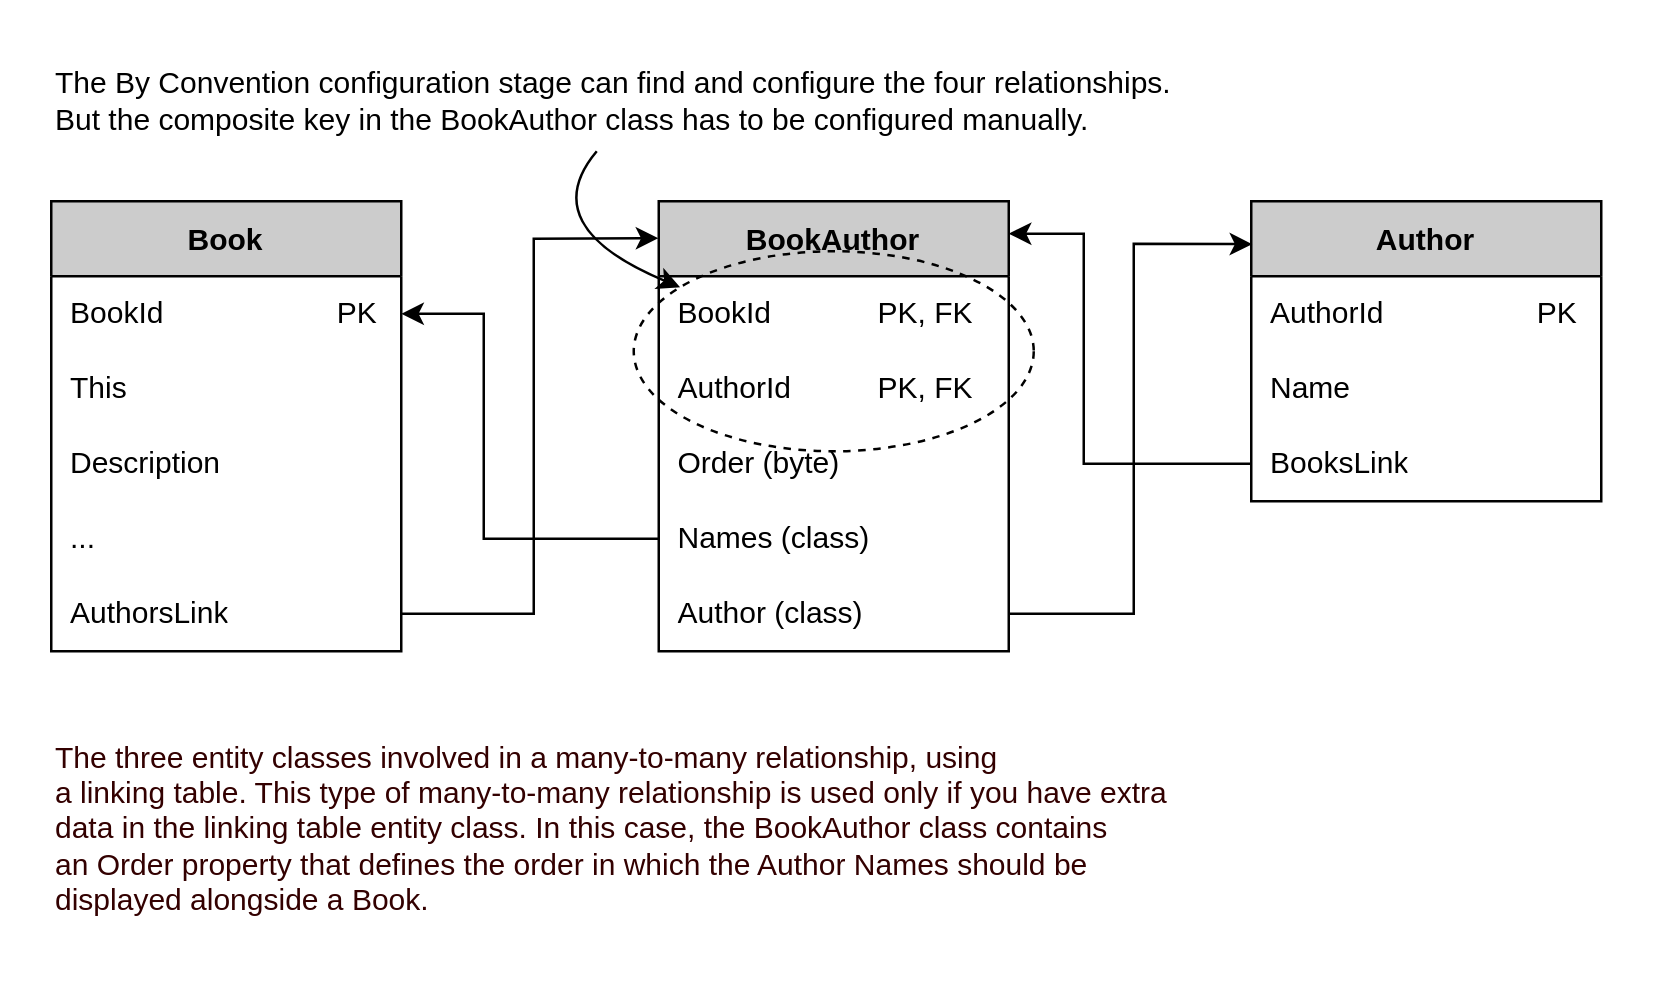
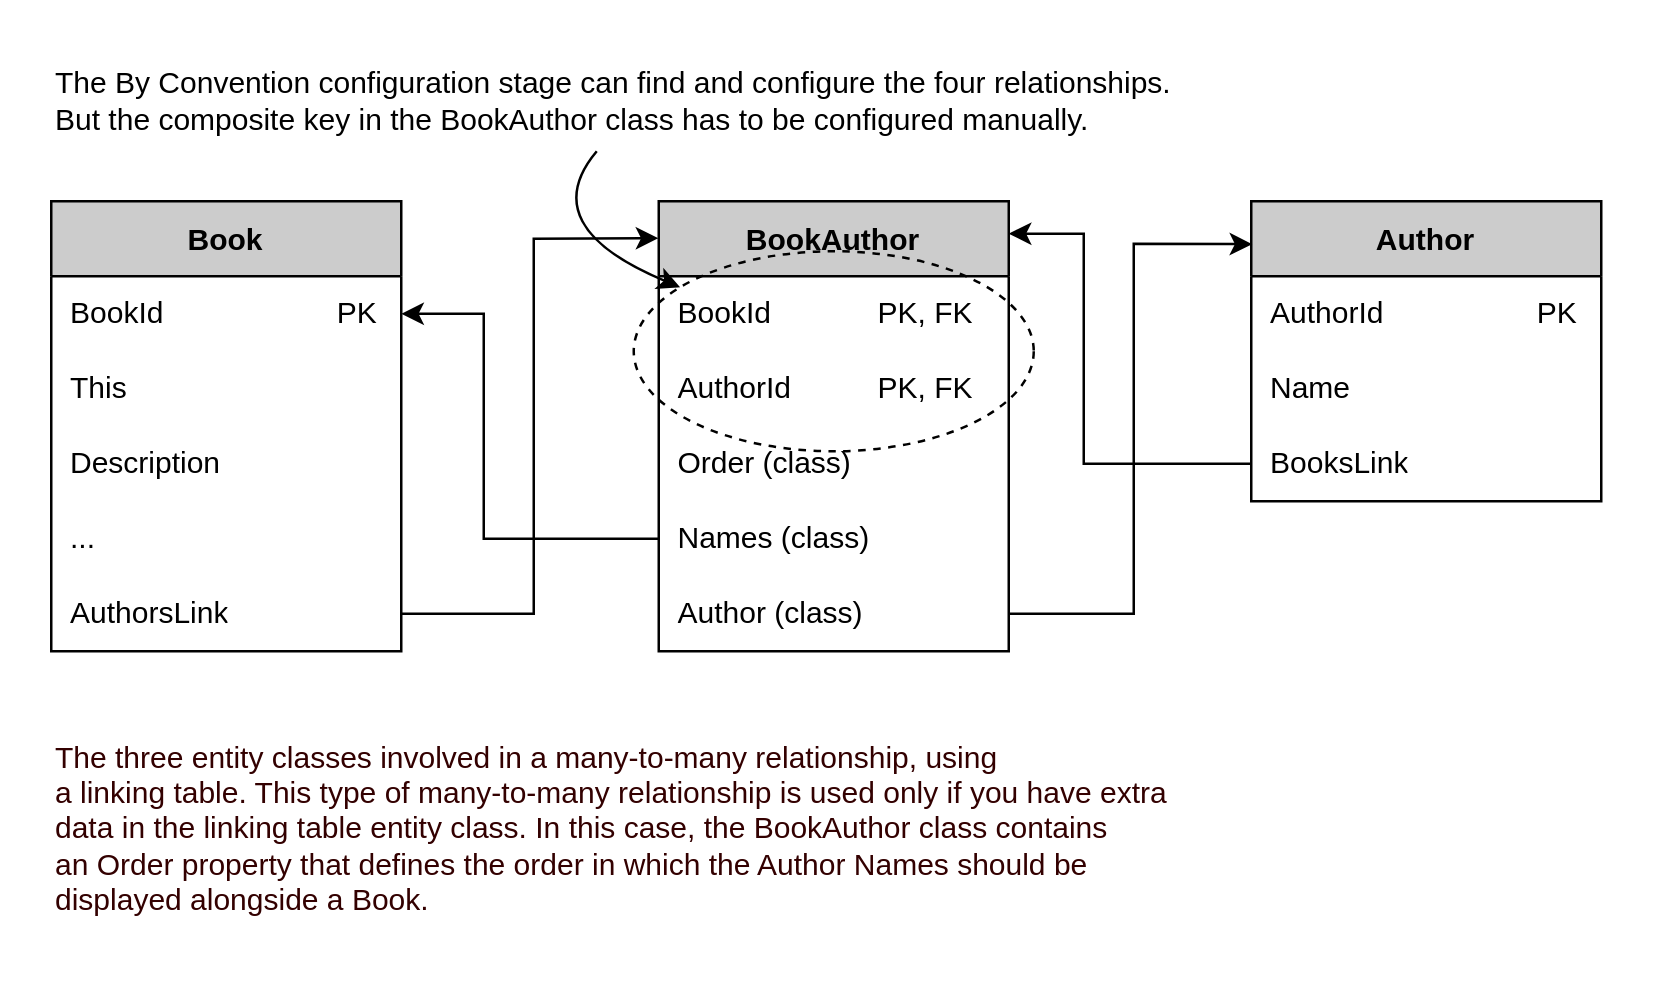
  <mxCell id="0" />
  <mxCell id="1" parent="0" />
  <mxCell id="2" value="The three entity classes involved in a many-to-many relationship, using&#10;a linking table. This type of many-to-many relationship is used only if you have extra&#10;data in the linking table entity class. In this case, the BookAuthor class contains&#10;an Order property that defines the order in which the Author Names should be&#10;displayed alongside a Book." style="text;html=1;align=left;verticalAlign=middle;resizable=0;points=[];autosize=1;strokeColor=none;fillColor=none;fontColor=#330000;" parent="1" vertex="1"><mxGeometry x="20" y="286" width="470" height="90" as="geometry" /></mxCell>
  <mxCell id="3" value="Book" style="shape=table;startSize=30;container=1;collapsible=0;childLayout=tableLayout;fixedRows=1;rowLines=0;fontStyle=1;fillColor=#CCCCCC;" vertex="1" parent="1"><mxGeometry x="20" y="80" width="140" height="180" as="geometry" /></mxCell>
  <mxCell id="4" value="" style="shape=tableRow;horizontal=0;startSize=0;swimlaneHead=0;swimlaneBody=0;top=0;left=0;bottom=0;right=0;collapsible=0;dropTarget=0;fillColor=none;points=[[0,0.5],[1,0.5]];portConstraint=eastwest;" vertex="1" parent="3"><mxGeometry y="30" width="140" height="30" as="geometry" /></mxCell>
  <mxCell id="5" value="BookId&lt;span style=&quot;white-space: pre;&quot;&gt;&#09;&lt;/span&gt;&lt;span style=&quot;white-space: pre;&quot;&gt;&#09;&lt;/span&gt;&lt;span style=&quot;white-space: pre;&quot;&gt;&#09;&lt;/span&gt;PK" style="shape=partialRectangle;connectable=0;fillColor=none;top=0;left=0;bottom=1;right=0;align=left;spacingLeft=6;overflow=hidden;strokeColor=none;perimeterSpacing=0;shadow=0;labelBorderColor=none;whiteSpace=wrap;html=1;labelBackgroundColor=none;fontStyle=0" vertex="1" parent="4"><mxGeometry width="140" height="30" as="geometry"><mxRectangle width="140" height="30" as="alternateBounds" /></mxGeometry></mxCell>
  <mxCell id="6" style="shape=tableRow;horizontal=0;startSize=0;swimlaneHead=0;swimlaneBody=0;top=0;left=0;bottom=0;right=0;collapsible=0;dropTarget=0;fillColor=none;points=[[0,0.5],[1,0.5]];portConstraint=eastwest;" vertex="1" parent="3"><mxGeometry y="60" width="140" height="30" as="geometry" /></mxCell>
  <mxCell id="7" value="This" style="shape=partialRectangle;html=1;whiteSpace=wrap;connectable=0;fillColor=none;top=0;left=0;bottom=0;right=0;align=left;spacingLeft=6;overflow=hidden;" vertex="1" parent="6"><mxGeometry width="140" height="30" as="geometry"><mxRectangle width="140" height="30" as="alternateBounds" /></mxGeometry></mxCell>
  <mxCell id="8" style="shape=tableRow;horizontal=0;startSize=0;swimlaneHead=0;swimlaneBody=0;top=0;left=0;bottom=0;right=0;collapsible=0;dropTarget=0;fillColor=none;points=[[0,0.5],[1,0.5]];portConstraint=eastwest;" vertex="1" parent="3"><mxGeometry y="90" width="140" height="30" as="geometry" /></mxCell>
  <mxCell id="9" value="Description" style="shape=partialRectangle;html=1;whiteSpace=wrap;connectable=0;fillColor=none;top=0;left=0;bottom=0;right=0;align=left;spacingLeft=6;overflow=hidden;" vertex="1" parent="8"><mxGeometry width="140" height="30" as="geometry"><mxRectangle width="140" height="30" as="alternateBounds" /></mxGeometry></mxCell>
  <mxCell id="10" style="shape=tableRow;horizontal=0;startSize=0;swimlaneHead=0;swimlaneBody=0;top=0;left=0;bottom=0;right=0;collapsible=0;dropTarget=0;fillColor=none;points=[[0,0.5],[1,0.5]];portConstraint=eastwest;" vertex="1" parent="3"><mxGeometry y="120" width="140" height="30" as="geometry" /></mxCell>
  <mxCell id="11" value="..." style="shape=partialRectangle;html=1;whiteSpace=wrap;connectable=0;fillColor=none;top=0;left=0;bottom=0;right=0;align=left;spacingLeft=6;overflow=hidden;" vertex="1" parent="10"><mxGeometry width="140" height="30" as="geometry"><mxRectangle width="140" height="30" as="alternateBounds" /></mxGeometry></mxCell>
  <mxCell id="12" style="shape=tableRow;horizontal=0;startSize=0;swimlaneHead=0;swimlaneBody=0;top=0;left=0;bottom=0;right=0;collapsible=0;dropTarget=0;fillColor=none;points=[[0,0.5],[1,0.5]];portConstraint=eastwest;" vertex="1" parent="3"><mxGeometry y="150" width="140" height="30" as="geometry" /></mxCell>
  <mxCell id="13" value="AuthorsLink" style="shape=partialRectangle;html=1;whiteSpace=wrap;connectable=0;fillColor=none;top=0;left=0;bottom=0;right=0;align=left;spacingLeft=6;overflow=hidden;fontStyle=0" vertex="1" parent="12"><mxGeometry width="140" height="30" as="geometry"><mxRectangle width="140" height="30" as="alternateBounds" /></mxGeometry></mxCell>
  <mxCell id="14" value="BookAuthor" style="shape=table;startSize=30;container=1;collapsible=0;childLayout=tableLayout;fixedRows=1;rowLines=0;fontStyle=1;fillColor=#CCCCCC;" vertex="1" parent="1"><mxGeometry x="263" y="80" width="140" height="180" as="geometry" /></mxCell>
  <mxCell id="15" value="" style="shape=tableRow;horizontal=0;startSize=0;swimlaneHead=0;swimlaneBody=0;top=0;left=0;bottom=0;right=0;collapsible=0;dropTarget=0;fillColor=none;points=[[0,0.5],[1,0.5]];portConstraint=eastwest;" vertex="1" parent="14"><mxGeometry y="30" width="140" height="30" as="geometry" /></mxCell>
  <mxCell id="16" value="BookId&lt;span style=&quot;white-space: pre;&quot;&gt;&#09;&lt;/span&gt;&lt;span style=&quot;white-space: pre;&quot;&gt;&#09;&lt;/span&gt;PK, FK" style="shape=partialRectangle;connectable=0;fillColor=none;top=0;left=0;bottom=1;right=0;align=left;spacingLeft=6;overflow=hidden;strokeColor=none;perimeterSpacing=0;shadow=0;labelBorderColor=none;whiteSpace=wrap;html=1;labelBackgroundColor=none;fontStyle=0" vertex="1" parent="15"><mxGeometry width="140" height="30" as="geometry"><mxRectangle width="140" height="30" as="alternateBounds" /></mxGeometry></mxCell>
  <mxCell id="17" style="shape=tableRow;horizontal=0;startSize=0;swimlaneHead=0;swimlaneBody=0;top=0;left=0;bottom=0;right=0;collapsible=0;dropTarget=0;fillColor=none;points=[[0,0.5],[1,0.5]];portConstraint=eastwest;" vertex="1" parent="14"><mxGeometry y="60" width="140" height="30" as="geometry" /></mxCell>
  <mxCell id="18" value="AuthorId&lt;span style=&quot;white-space: pre;&quot;&gt;&#09;&lt;/span&gt;&lt;span style=&quot;white-space: pre;&quot;&gt;&#09;&lt;/span&gt;PK, FK" style="shape=partialRectangle;html=1;whiteSpace=wrap;connectable=0;fillColor=none;top=0;left=0;bottom=0;right=0;align=left;spacingLeft=6;overflow=hidden;" vertex="1" parent="17"><mxGeometry width="140" height="30" as="geometry"><mxRectangle width="140" height="30" as="alternateBounds" /></mxGeometry></mxCell>
  <mxCell id="19" style="shape=tableRow;horizontal=0;startSize=0;swimlaneHead=0;swimlaneBody=0;top=0;left=0;bottom=0;right=0;collapsible=0;dropTarget=0;fillColor=none;points=[[0,0.5],[1,0.5]];portConstraint=eastwest;" vertex="1" parent="14"><mxGeometry y="90" width="140" height="30" as="geometry" /></mxCell>
- <mxCell id="20" value="Order (byte)" style="shape=partialRectangle;html=1;whiteSpace=wrap;connectable=0;fillColor=none;top=0;left=0;bottom=0;right=0;align=left;spacingLeft=6;overflow=hidden;" vertex="1" parent="19"><mxGeometry width="140" height="30" as="geometry"><mxRectangle width="140" height="30" as="alternateBounds" /></mxGeometry></mxCell>
+ <mxCell id="20" value="Order (class)" style="shape=partialRectangle;html=1;whiteSpace=wrap;connectable=0;fillColor=none;top=0;left=0;bottom=0;right=0;align=left;spacingLeft=6;overflow=hidden;" vertex="1" parent="19"><mxGeometry width="140" height="30" as="geometry"><mxRectangle width="140" height="30" as="alternateBounds" /></mxGeometry></mxCell>
  <mxCell id="21" style="shape=tableRow;horizontal=0;startSize=0;swimlaneHead=0;swimlaneBody=0;top=0;left=0;bottom=0;right=0;collapsible=0;dropTarget=0;fillColor=none;points=[[0,0.5],[1,0.5]];portConstraint=eastwest;" vertex="1" parent="14"><mxGeometry y="120" width="140" height="30" as="geometry" /></mxCell>
  <mxCell id="22" value="Names (class)" style="shape=partialRectangle;html=1;whiteSpace=wrap;connectable=0;fillColor=none;top=0;left=0;bottom=0;right=0;align=left;spacingLeft=6;overflow=hidden;" vertex="1" parent="21"><mxGeometry width="140" height="30" as="geometry"><mxRectangle width="140" height="30" as="alternateBounds" /></mxGeometry></mxCell>
  <mxCell id="23" style="shape=tableRow;horizontal=0;startSize=0;swimlaneHead=0;swimlaneBody=0;top=0;left=0;bottom=0;right=0;collapsible=0;dropTarget=0;fillColor=none;points=[[0,0.5],[1,0.5]];portConstraint=eastwest;" vertex="1" parent="14"><mxGeometry y="150" width="140" height="30" as="geometry" /></mxCell>
  <mxCell id="24" value="Author (class)" style="shape=partialRectangle;html=1;whiteSpace=wrap;connectable=0;fillColor=none;top=0;left=0;bottom=0;right=0;align=left;spacingLeft=6;overflow=hidden;fontStyle=0" vertex="1" parent="23"><mxGeometry width="140" height="30" as="geometry"><mxRectangle width="140" height="30" as="alternateBounds" /></mxGeometry></mxCell>
  <mxCell id="25" value="Author" style="shape=table;startSize=30;container=1;collapsible=0;childLayout=tableLayout;fixedRows=1;rowLines=0;fontStyle=1;fillColor=#CCCCCC;" vertex="1" parent="1"><mxGeometry x="500" y="80" width="140" height="120" as="geometry" /></mxCell>
  <mxCell id="26" style="shape=tableRow;horizontal=0;startSize=0;swimlaneHead=0;swimlaneBody=0;top=0;left=0;bottom=0;right=0;collapsible=0;dropTarget=0;fillColor=none;points=[[0,0.5],[1,0.5]];portConstraint=eastwest;" vertex="1" parent="25"><mxGeometry y="30" width="140" height="30" as="geometry" /></mxCell>
  <mxCell id="27" value="AuthorId&lt;span style=&quot;white-space: pre;&quot;&gt;&#09;&lt;/span&gt;&lt;span style=&quot;white-space: pre;&quot;&gt;&#09;&lt;/span&gt;&lt;span style=&quot;white-space: pre;&quot;&gt;&#09;&lt;/span&gt;PK" style="shape=partialRectangle;html=1;whiteSpace=wrap;connectable=0;fillColor=none;top=0;left=0;bottom=0;right=0;align=left;spacingLeft=6;overflow=hidden;" vertex="1" parent="26"><mxGeometry width="140" height="30" as="geometry"><mxRectangle width="140" height="30" as="alternateBounds" /></mxGeometry></mxCell>
  <mxCell id="28" style="shape=tableRow;horizontal=0;startSize=0;swimlaneHead=0;swimlaneBody=0;top=0;left=0;bottom=0;right=0;collapsible=0;dropTarget=0;fillColor=none;points=[[0,0.5],[1,0.5]];portConstraint=eastwest;" vertex="1" parent="25"><mxGeometry y="60" width="140" height="30" as="geometry" /></mxCell>
  <mxCell id="29" value="Name" style="shape=partialRectangle;html=1;whiteSpace=wrap;connectable=0;fillColor=none;top=0;left=0;bottom=0;right=0;align=left;spacingLeft=6;overflow=hidden;" vertex="1" parent="28"><mxGeometry width="140" height="30" as="geometry"><mxRectangle width="140" height="30" as="alternateBounds" /></mxGeometry></mxCell>
  <mxCell id="30" style="shape=tableRow;horizontal=0;startSize=0;swimlaneHead=0;swimlaneBody=0;top=0;left=0;bottom=0;right=0;collapsible=0;dropTarget=0;fillColor=none;points=[[0,0.5],[1,0.5]];portConstraint=eastwest;" vertex="1" parent="25"><mxGeometry y="90" width="140" height="30" as="geometry" /></mxCell>
  <mxCell id="31" value="BooksLink" style="shape=partialRectangle;html=1;whiteSpace=wrap;connectable=0;fillColor=none;top=0;left=0;bottom=0;right=0;align=left;spacingLeft=6;overflow=hidden;" vertex="1" parent="30"><mxGeometry width="140" height="30" as="geometry"><mxRectangle width="140" height="30" as="alternateBounds" /></mxGeometry></mxCell>
  <mxCell id="32" value="" style="endArrow=classic;html=1;rounded=0;exitX=1;exitY=0.5;exitDx=0;exitDy=0;entryX=-0.001;entryY=0.082;entryDx=0;entryDy=0;entryPerimeter=0;" edge="1" parent="1" source="12" target="14"><mxGeometry width="50" height="50" relative="1" as="geometry"><mxPoint x="143" y="360" as="sourcePoint" /><mxPoint x="193" y="310" as="targetPoint" /><Array as="points"><mxPoint x="213" y="245" /><mxPoint x="213" y="95" /></Array></mxGeometry></mxCell>
  <mxCell id="33" value="" style="endArrow=classic;html=1;rounded=0;exitX=1;exitY=0.5;exitDx=0;exitDy=0;entryX=0.003;entryY=0.143;entryDx=0;entryDy=0;entryPerimeter=0;" edge="1" parent="1" source="23" target="25"><mxGeometry width="50" height="50" relative="1" as="geometry"><mxPoint x="170" y="255" as="sourcePoint" /><mxPoint x="272.86" y="104.76" as="targetPoint" /><Array as="points"><mxPoint x="453" y="245" /><mxPoint x="453" y="97" /></Array></mxGeometry></mxCell>
  <mxCell id="34" value="" style="endArrow=classic;html=1;rounded=0;entryX=1;entryY=0.5;entryDx=0;entryDy=0;exitX=0;exitY=0.5;exitDx=0;exitDy=0;" edge="1" parent="1" source="21" target="4"><mxGeometry width="50" height="50" relative="1" as="geometry"><mxPoint x="223" y="590" as="sourcePoint" /><mxPoint x="273" y="540" as="targetPoint" /><Array as="points"><mxPoint x="193" y="215" /><mxPoint x="193" y="125" /></Array></mxGeometry></mxCell>
  <mxCell id="35" value="" style="endArrow=classic;html=1;rounded=0;entryX=1;entryY=0.072;entryDx=0;entryDy=0;entryPerimeter=0;exitX=0;exitY=0.5;exitDx=0;exitDy=0;" edge="1" parent="1" source="30" target="14"><mxGeometry width="50" height="50" relative="1" as="geometry"><mxPoint x="483" y="310" as="sourcePoint" /><mxPoint x="533" y="260" as="targetPoint" /><Array as="points"><mxPoint x="433" y="185" /><mxPoint x="433" y="93" /></Array></mxGeometry></mxCell>
  <mxCell id="36" value="The By Convention configuration stage can find and configure the four relationships.&#10;But the composite key in the BookAuthor class has to be configured manually." style="text;html=1;align=left;verticalAlign=middle;resizable=0;points=[];autosize=1;strokeColor=none;fillColor=none;" vertex="1" parent="1"><mxGeometry x="20" y="20" width="470" height="40" as="geometry" /></mxCell>
  <mxCell id="37" value="" style="ellipse;whiteSpace=wrap;html=1;dashed=1;fillColor=none;" vertex="1" parent="1"><mxGeometry x="253" y="100" width="160" height="80" as="geometry" /></mxCell>
  <mxCell id="38" value="" style="endArrow=classic;html=1;curved=1;" edge="1" parent="1" source="36" target="37"><mxGeometry width="50" height="50" relative="1" as="geometry"><mxPoint x="103" y="460" as="sourcePoint" /><mxPoint x="153" y="410" as="targetPoint" /><Array as="points"><mxPoint x="213" y="90" /></Array></mxGeometry></mxCell>
